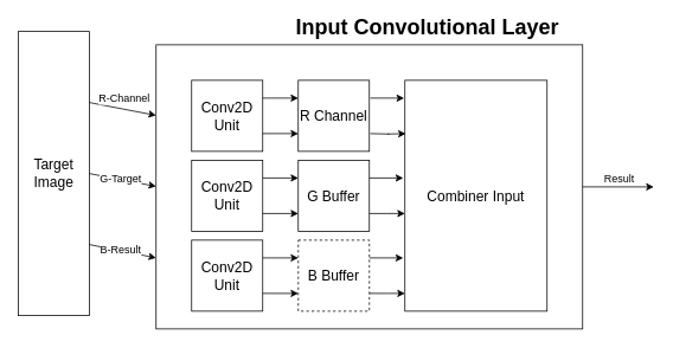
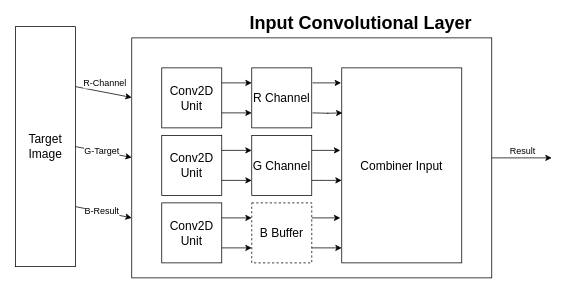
  <mxCell id="0" />
  <mxCell id="1" parent="0" />
  <mxCell id="2" style="edgeStyle=orthogonalEdgeStyle;rounded=0;orthogonalLoop=1;jettySize=auto;html=1;" edge="1" parent="1" source="4"><mxGeometry relative="1" as="geometry"><mxPoint x="735" y="210" as="targetPoint" /></mxGeometry></mxCell>
  <mxCell id="3" value="Result" style="edgeLabel;html=1;align=center;verticalAlign=middle;resizable=0;points=[];fontSize=12;" vertex="1" connectable="0" parent="2"><mxGeometry x="-0.268" y="2" relative="1" as="geometry"><mxPoint x="11" y="-8" as="offset" /></mxGeometry></mxCell>
  <mxCell id="4" value="" style="rounded=0;whiteSpace=wrap;html=1;fillColor=none;" vertex="1" parent="1"><mxGeometry x="175" y="50" width="480" height="320" as="geometry" /></mxCell>
  <mxCell id="5" style="edgeStyle=orthogonalEdgeStyle;rounded=0;orthogonalLoop=1;jettySize=auto;html=1;exitX=1;exitY=0.25;exitDx=0;exitDy=0;entryX=0;entryY=0.25;entryDx=0;entryDy=0;" edge="1" parent="1" source="7" target="8"><mxGeometry relative="1" as="geometry" /></mxCell>
  <mxCell id="6" style="edgeStyle=orthogonalEdgeStyle;rounded=0;orthogonalLoop=1;jettySize=auto;html=1;exitX=1;exitY=0.75;exitDx=0;exitDy=0;entryX=0;entryY=0.75;entryDx=0;entryDy=0;" edge="1" parent="1" source="7" target="8"><mxGeometry relative="1" as="geometry" /></mxCell>
  <mxCell id="7" value="Conv2D&lt;br style=&quot;font-size: 16px;&quot;&gt;Unit" style="whiteSpace=wrap;html=1;aspect=fixed;fillColor=none;fontSize=16;" vertex="1" parent="1"><mxGeometry x="215" y="90" width="80" height="80" as="geometry" /></mxCell>
  <mxCell id="8" value="R Channel" style="whiteSpace=wrap;html=1;aspect=fixed;fillColor=none;fontSize=16;" vertex="1" parent="1"><mxGeometry x="335" y="90" width="80" height="80" as="geometry" /></mxCell>
  <mxCell id="9" value="Combiner Input" style="rounded=0;whiteSpace=wrap;html=1;fillColor=none;fontSize=16;" vertex="1" parent="1"><mxGeometry x="455" y="90" width="160" height="260" as="geometry" /></mxCell>
  <mxCell id="10" value="" style="endArrow=classic;html=1;exitX=1;exitY=0.25;exitDx=0;exitDy=0;" edge="1" parent="1" source="31"><mxGeometry width="50" height="50" relative="1" as="geometry"><mxPoint x="115" y="129.5" as="sourcePoint" /><mxPoint x="175" y="129.5" as="targetPoint" /></mxGeometry></mxCell>
  <mxCell id="11" value="R-Channel" style="edgeLabel;html=1;align=center;verticalAlign=middle;resizable=0;points=[];fontSize=12;" vertex="1" connectable="0" parent="10"><mxGeometry x="-0.519" relative="1" as="geometry"><mxPoint x="21" y="-9" as="offset" /></mxGeometry></mxCell>
  <mxCell id="12" value="" style="endArrow=classic;html=1;exitX=1;exitY=0.5;exitDx=0;exitDy=0;" edge="1" parent="1" source="31"><mxGeometry width="50" height="50" relative="1" as="geometry"><mxPoint x="115" y="209.5" as="sourcePoint" /><mxPoint x="175" y="209.5" as="targetPoint" /></mxGeometry></mxCell>
  <mxCell id="13" value="" style="endArrow=classic;html=1;exitX=1;exitY=0.75;exitDx=0;exitDy=0;" edge="1" parent="1" source="31"><mxGeometry width="50" height="50" relative="1" as="geometry"><mxPoint x="115" y="290" as="sourcePoint" /><mxPoint x="175" y="290" as="targetPoint" /></mxGeometry></mxCell>
  <mxCell id="14" value="Input Convolutional Layer" style="text;html=1;strokeColor=none;fillColor=none;align=center;verticalAlign=middle;whiteSpace=wrap;rounded=0;fontSize=24;fontStyle=1" vertex="1" parent="1"><mxGeometry x="323.75" y="20" width="312.5" height="20" as="geometry" /></mxCell>
  <mxCell id="15" style="edgeStyle=orthogonalEdgeStyle;rounded=0;orthogonalLoop=1;jettySize=auto;html=1;exitX=1;exitY=0.25;exitDx=0;exitDy=0;entryX=0;entryY=0.25;entryDx=0;entryDy=0;" edge="1" parent="1" source="17" target="20"><mxGeometry relative="1" as="geometry" /></mxCell>
  <mxCell id="16" style="edgeStyle=orthogonalEdgeStyle;rounded=0;orthogonalLoop=1;jettySize=auto;html=1;exitX=1;exitY=0.75;exitDx=0;exitDy=0;entryX=0;entryY=0.75;entryDx=0;entryDy=0;" edge="1" parent="1" source="17" target="20"><mxGeometry relative="1" as="geometry" /></mxCell>
  <mxCell id="17" value="Conv2D&lt;br style=&quot;font-size: 16px;&quot;&gt;Unit" style="whiteSpace=wrap;html=1;aspect=fixed;fillColor=none;fontSize=16;" vertex="1" parent="1"><mxGeometry x="215" y="180" width="80" height="80" as="geometry" /></mxCell>
  <mxCell id="18" style="edgeStyle=orthogonalEdgeStyle;rounded=0;orthogonalLoop=1;jettySize=auto;html=1;exitX=1;exitY=0.25;exitDx=0;exitDy=0;entryX=-0.012;entryY=0.083;entryDx=0;entryDy=0;entryPerimeter=0;" edge="1" parent="1" source="20"><mxGeometry relative="1" as="geometry"><mxPoint x="453.08" y="199.92" as="targetPoint" /></mxGeometry></mxCell>
  <mxCell id="19" style="edgeStyle=orthogonalEdgeStyle;rounded=0;orthogonalLoop=1;jettySize=auto;html=1;exitX=1;exitY=0.75;exitDx=0;exitDy=0;entryX=0;entryY=0.25;entryDx=0;entryDy=0;" edge="1" parent="1" source="20"><mxGeometry relative="1" as="geometry"><mxPoint x="455" y="240" as="targetPoint" /></mxGeometry></mxCell>
- <mxCell id="20" value="G Buffer" style="whiteSpace=wrap;html=1;aspect=fixed;fillColor=none;fontSize=16;" vertex="1" parent="1"><mxGeometry x="335" y="180" width="80" height="80" as="geometry" /></mxCell>
+ <mxCell id="20" value="G Channel" style="whiteSpace=wrap;html=1;aspect=fixed;fillColor=none;fontSize=16;" vertex="1" parent="1"><mxGeometry x="335" y="180" width="80" height="80" as="geometry" /></mxCell>
  <mxCell id="21" style="edgeStyle=orthogonalEdgeStyle;rounded=0;orthogonalLoop=1;jettySize=auto;html=1;exitX=1;exitY=0.25;exitDx=0;exitDy=0;entryX=0;entryY=0.25;entryDx=0;entryDy=0;" edge="1" parent="1" source="23" target="26"><mxGeometry relative="1" as="geometry" /></mxCell>
  <mxCell id="22" style="edgeStyle=orthogonalEdgeStyle;rounded=0;orthogonalLoop=1;jettySize=auto;html=1;exitX=1;exitY=0.75;exitDx=0;exitDy=0;entryX=0;entryY=0.75;entryDx=0;entryDy=0;" edge="1" parent="1" source="23" target="26"><mxGeometry relative="1" as="geometry" /></mxCell>
  <mxCell id="23" value="Conv2D&lt;br style=&quot;font-size: 16px;&quot;&gt;Unit" style="whiteSpace=wrap;html=1;aspect=fixed;fillColor=none;fontSize=16;" vertex="1" parent="1"><mxGeometry x="215" y="270" width="80" height="80" as="geometry" /></mxCell>
  <mxCell id="24" style="edgeStyle=orthogonalEdgeStyle;rounded=0;orthogonalLoop=1;jettySize=auto;html=1;exitX=1;exitY=0.25;exitDx=0;exitDy=0;entryX=-0.012;entryY=0.083;entryDx=0;entryDy=0;entryPerimeter=0;" edge="1" parent="1" source="26"><mxGeometry relative="1" as="geometry"><mxPoint x="453.08" y="289.92" as="targetPoint" /></mxGeometry></mxCell>
  <mxCell id="25" style="edgeStyle=orthogonalEdgeStyle;rounded=0;orthogonalLoop=1;jettySize=auto;html=1;exitX=1;exitY=0.75;exitDx=0;exitDy=0;entryX=0;entryY=0.25;entryDx=0;entryDy=0;" edge="1" parent="1" source="26"><mxGeometry relative="1" as="geometry"><mxPoint x="455" y="330" as="targetPoint" /></mxGeometry></mxCell>
  <mxCell id="26" value="B Buffer" style="whiteSpace=wrap;html=1;aspect=fixed;fillColor=none;fontSize=16;dashed=1;" vertex="1" parent="1"><mxGeometry x="335" y="270" width="80" height="80" as="geometry" /></mxCell>
  <mxCell id="27" style="edgeStyle=orthogonalEdgeStyle;rounded=0;orthogonalLoop=1;jettySize=auto;html=1;exitX=1;exitY=0.25;exitDx=0;exitDy=0;entryX=-0.012;entryY=0.083;entryDx=0;entryDy=0;entryPerimeter=0;" edge="1" parent="1"><mxGeometry relative="1" as="geometry"><mxPoint x="454.08" y="109.92" as="targetPoint" /><mxPoint x="416" y="110" as="sourcePoint" /></mxGeometry></mxCell>
  <mxCell id="28" style="edgeStyle=orthogonalEdgeStyle;rounded=0;orthogonalLoop=1;jettySize=auto;html=1;exitX=1;exitY=0.75;exitDx=0;exitDy=0;entryX=0;entryY=0.25;entryDx=0;entryDy=0;" edge="1" parent="1"><mxGeometry relative="1" as="geometry"><mxPoint x="456" y="150" as="targetPoint" /><mxPoint x="416" y="150" as="sourcePoint" /></mxGeometry></mxCell>
  <mxCell id="29" value="G-Target" style="edgeLabel;html=1;align=center;verticalAlign=middle;resizable=0;points=[];fontSize=12;" vertex="1" connectable="0" parent="1"><mxGeometry x="134.996" y="200" as="geometry" /></mxCell>
  <mxCell id="30" value="B-Result" style="edgeLabel;html=1;align=center;verticalAlign=middle;resizable=0;points=[];fontSize=12;" vertex="1" connectable="0" parent="1"><mxGeometry x="134.996" y="280" as="geometry" /></mxCell>
  <mxCell id="31" value="Target Image" style="rounded=0;whiteSpace=wrap;html=1;fillColor=none;fontSize=16;" vertex="1" parent="1"><mxGeometry x="20" y="35" width="80" height="320" as="geometry" /></mxCell>
